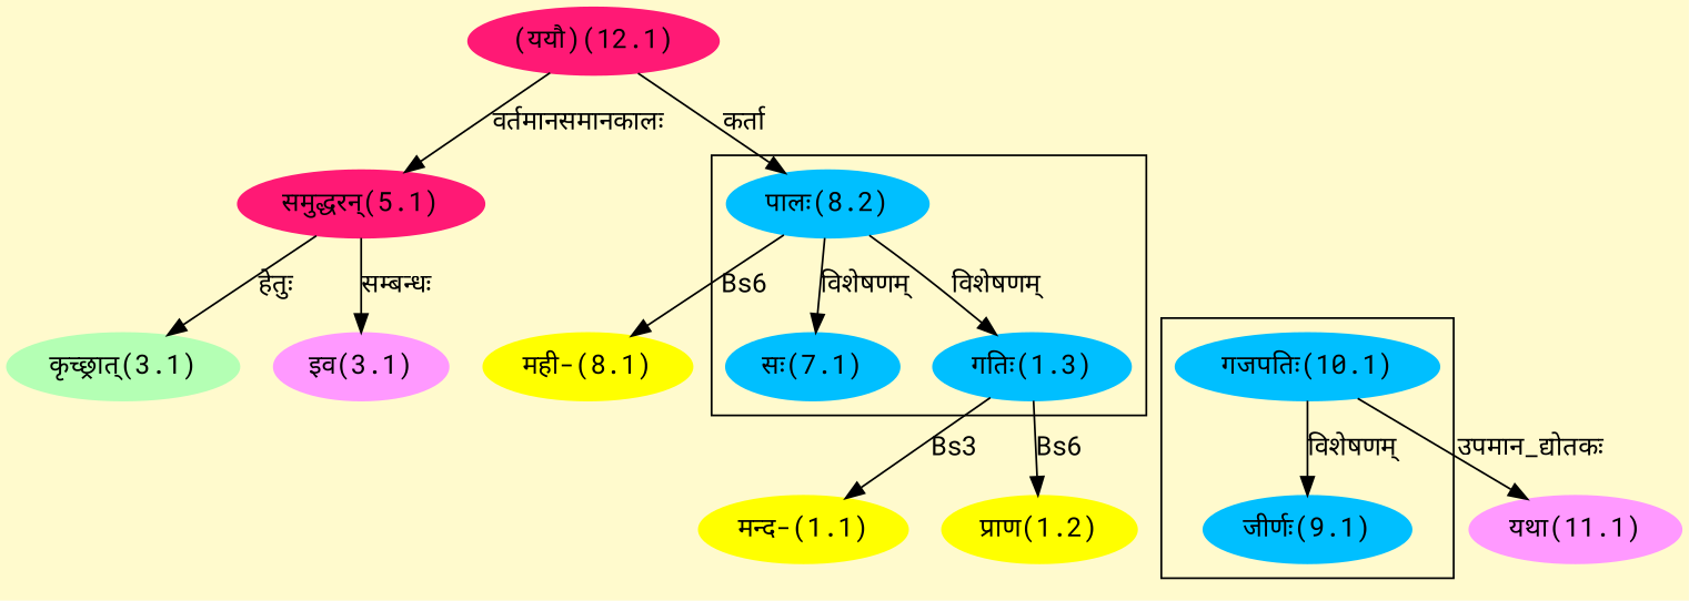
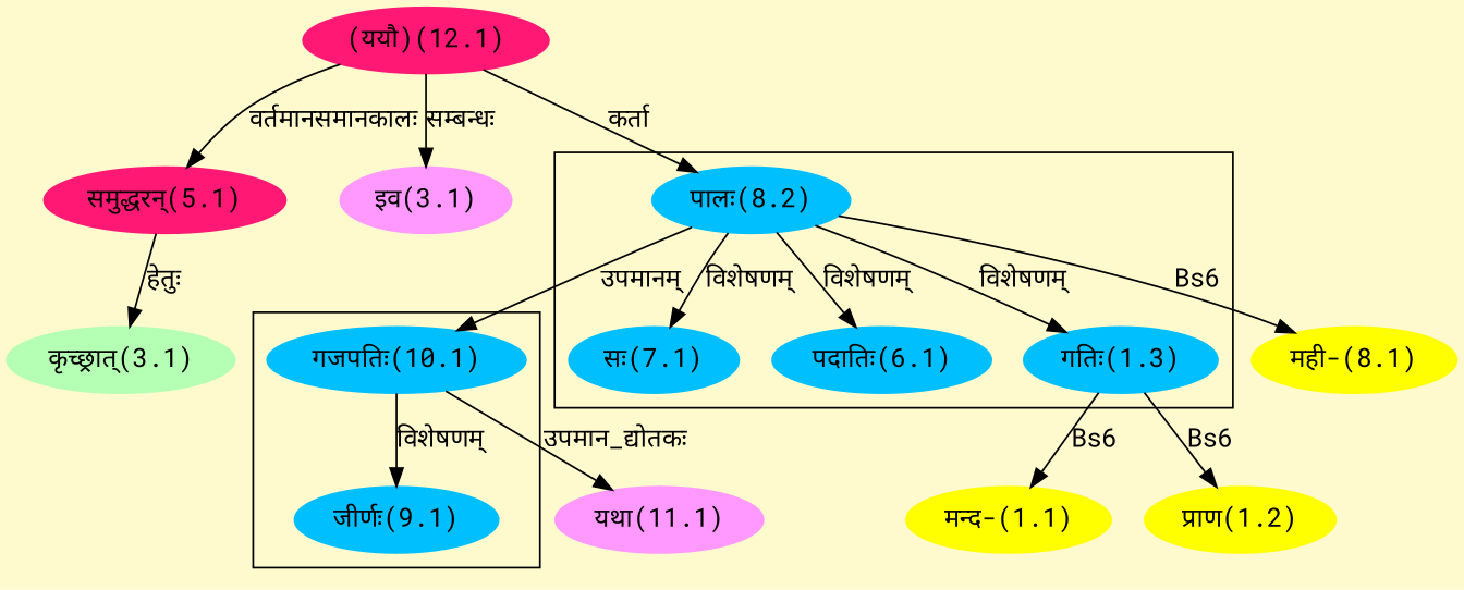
  digraph {
    bgcolor=lemonchiffon1
    compound=true
    fontname="Roboto Mono"
    rankdir=BT
    node [color="#00BFFF" fontname="Roboto Mono" style=filled]
    edge [dir=back fontname="Roboto Mono"]
    n1 [label="गतिः(1.3)"]
    n2 [label="पालः(8.2)"]
+   n3 [label="पदातिः(6.1)"]
    n4 [label="सः(7.1)"]
    n5 [label="जीर्णः(9.1)"]
    n6 [label="गजपतिः(10.1)"]
    n7 [color="#FF1975" label="(ययौ)(12.1)"]
    n8 [color="#FFFF00" label="मन्द-(1.1)"]
    n9 [color="#FFFF00" label="प्राण(1.2)"]
    n10 [color="#B4FFB4" label="कृच्छ्रात्(3.1)"]
    n11 [color="#FF1975" label="समुद्धरन्(5.1)"]
    n12 [color="#FF99FF" label="इव(3.1)"]
    n13 [color="#FFFF00" label="मही-(8.1)"]
    n14 [color="#FF99FF" label="यथा(11.1)"]
    subgraph cluster_1 {
      n1
      n2
+     n3
      n4
    }
    subgraph cluster_2 {
      n5
      n6
    }
    n1 -> n2 [label="विशेषणम्"]
    n2 -> n7 [label="कर्ता"]
+   n3 -> n2 [label="विशेषणम्"]
    n4 -> n2 [label="विशेषणम्"]
    n5 -> n6 [label="विशेषणम्"]
-   n8 -> n1 [label=Bs3]
+   n6 -> n2 [label="उपमानम्"]
+   n8 -> n1 [label=Bs6]
    n9 -> n1 [label=Bs6]
    n10 -> n11 [label="हेतुः"]
    n11 -> n7 [label="वर्तमानसमानकालः"]
-   n12 -> n11 [label="सम्बन्धः"]
+   n12 -> n7 [label="सम्बन्धः"]
    n13 -> n2 [label=Bs6]
    n14 -> n6 [label="उपमान_द्योतकः"]
  }
